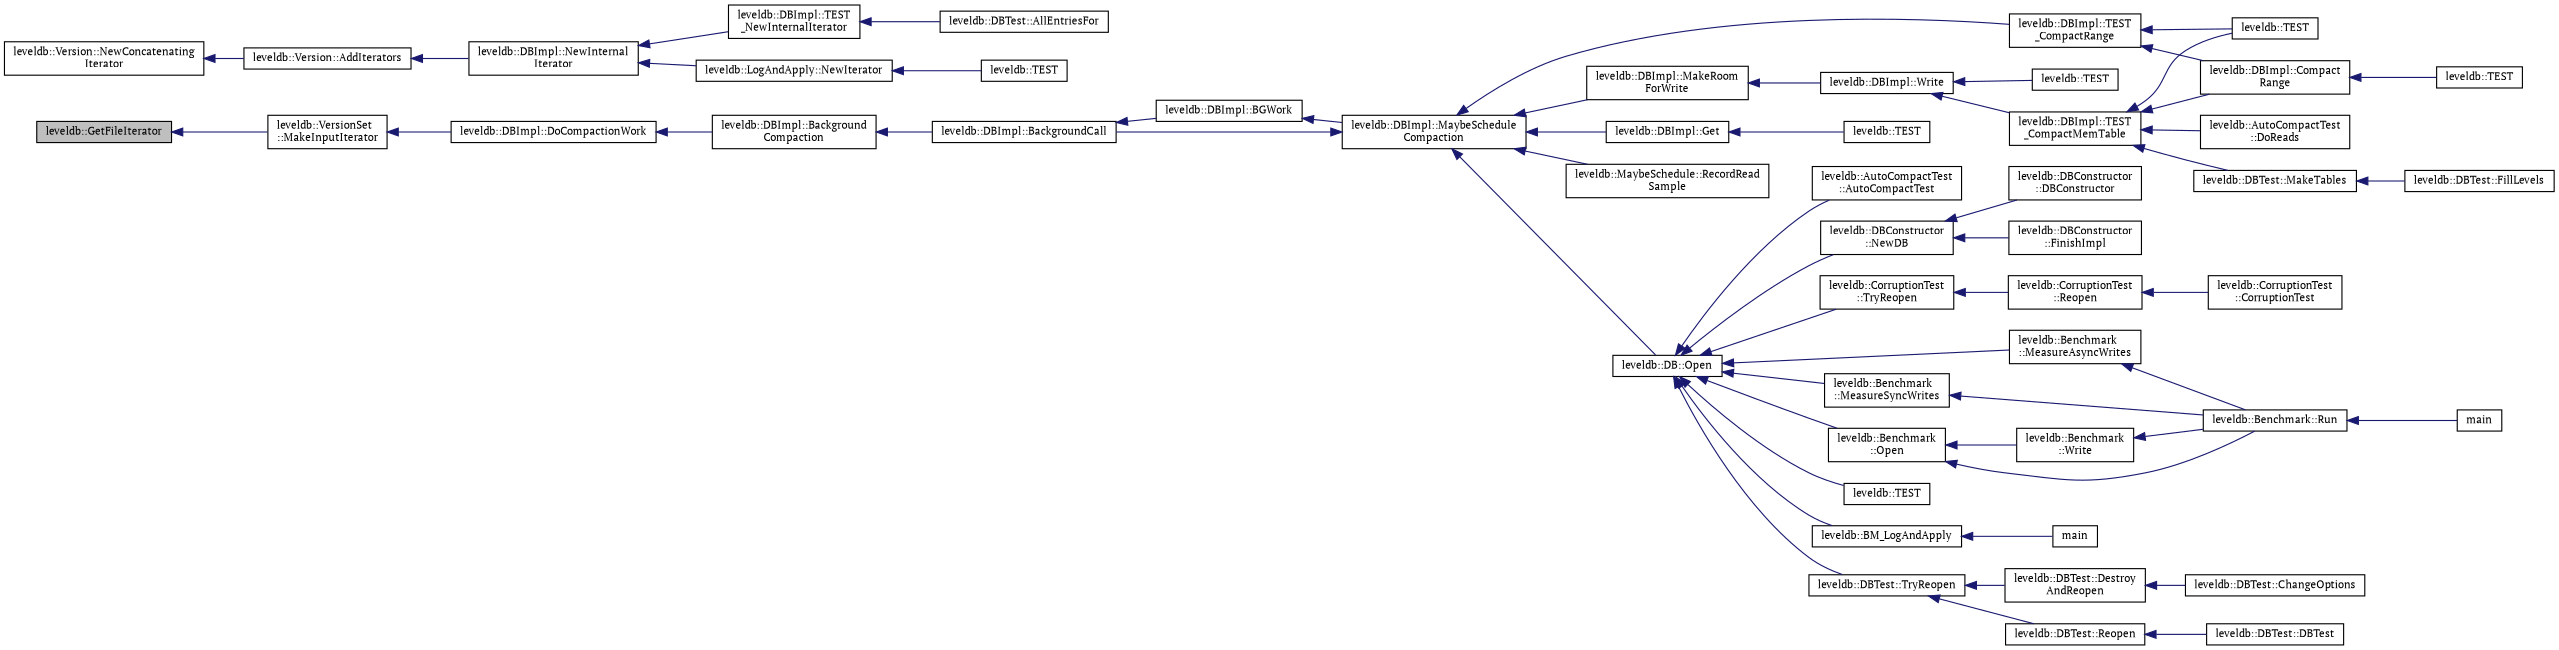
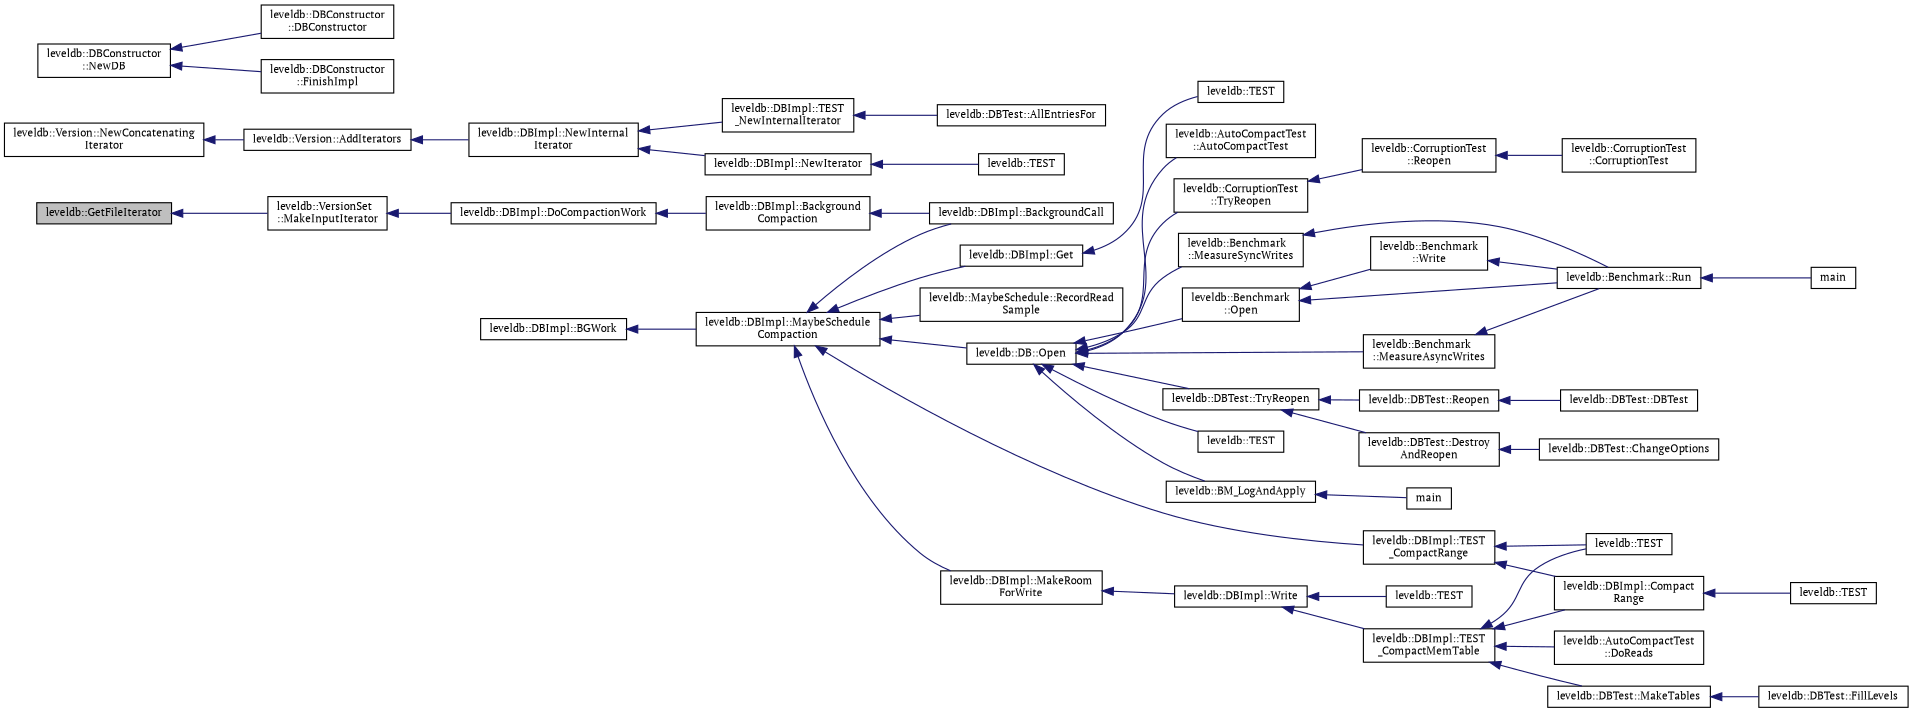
  digraph {
    fontname="PT Serif"
    rankdir=LR
    node [color=black fillcolor=white fontname="PT Serif" fontsize=10 shape=record style=filled]
    edge [color=midnightblue dir=back fontname="PT Serif" fontsize=10 labelfontname=Helvetica labelfontsize=10 style=solid]
    n1 [fillcolor=grey75 fontcolor=black height=0.2 label="leveldb::GetFileIterator" width=0.4]
    n2 [height=0.2 label="leveldb::VersionSet\l::MakeInputIterator" width=0.4]
    n3 [height=0.2 label="leveldb::Version::NewConcatenating\lIterator" width=0.4]
    n4 [height=0.2 label="leveldb::Version::AddIterators" width=0.4]
    n5 [height=0.2 label="leveldb::DBImpl::DoCompactionWork" width=0.4]
    n6 [height=0.2 label="leveldb::DBImpl::NewInternal\lIterator" width=0.4]
    n7 [height=0.2 label="leveldb::DBImpl::TEST\l_NewInternalIterator" width=0.4]
-   n8 [height=0.2 label="leveldb::LogAndApply::NewIterator" width=0.4]
+   n8 [height=0.2 label="leveldb::DBImpl::NewIterator" width=0.4]
    n9 [height=0.2 label="leveldb::DBTest::AllEntriesFor" width=0.4]
    n10 [height=0.2 label="leveldb::TEST" width=0.4]
    n11 [height=0.2 label="leveldb::DBImpl::Background\lCompaction" width=0.4]
    n12 [height=0.2 label="leveldb::DBImpl::BackgroundCall" width=0.4]
    n13 [height=0.2 label="leveldb::DBImpl::BGWork" width=0.4]
    n14 [height=0.2 label="leveldb::DBImpl::MaybeSchedule\lCompaction" width=0.4]
    n15 [height=0.2 label="leveldb::DBImpl::TEST\l_CompactRange" width=0.4]
    n16 [height=0.2 label="leveldb::DBImpl::Get" width=0.4]
    n17 [height=0.2 label="leveldb::MaybeSchedule::RecordRead\lSample" width=0.4]
    n18 [height=0.2 label="leveldb::DBImpl::MakeRoom\lForWrite" width=0.4]
    n19 [height=0.2 label="leveldb::DB::Open" width=0.4]
    n20 [height=0.2 label="leveldb::TEST" width=0.4]
    n21 [height=0.2 label="leveldb::DBImpl::Compact\lRange" width=0.4]
    n22 [height=0.2 label="leveldb::TEST" width=0.4]
    n23 [height=0.2 label="leveldb::DBImpl::Write" width=0.4]
    n24 [height=0.2 label="leveldb::AutoCompactTest\l::AutoCompactTest" width=0.4]
    n25 [height=0.2 label="leveldb::CorruptionTest\l::TryReopen" width=0.4]
    n26 [height=0.2 label="leveldb::Benchmark\l::Open" width=0.4]
    n27 [height=0.2 label="leveldb::Benchmark\l::MeasureAsyncWrites" width=0.4]
    n28 [height=0.2 label="leveldb::Benchmark\l::MeasureSyncWrites" width=0.4]
    n29 [height=0.2 label="leveldb::DBTest::TryReopen" width=0.4]
    n30 [height=0.2 label="leveldb::TEST" width=0.4]
    n31 [height=0.2 label="leveldb::BM_LogAndApply" width=0.4]
    n32 [height=0.2 label="leveldb::DBConstructor\l::NewDB" width=0.4]
    n33 [height=0.2 label="leveldb::TEST" width=0.4]
    n34 [height=0.2 label="leveldb::TEST" width=0.4]
    n35 [height=0.2 label="leveldb::DBImpl::TEST\l_CompactMemTable" width=0.4]
    n36 [height=0.2 label="leveldb::AutoCompactTest\l::DoReads" width=0.4]
    n37 [height=0.2 label="leveldb::DBTest::MakeTables" width=0.4]
    n38 [height=0.2 label="leveldb::DBTest::FillLevels" width=0.4]
    n39 [height=0.2 label="leveldb::CorruptionTest\l::Reopen" width=0.4]
    n40 [height=0.2 label="leveldb::Benchmark::Run" width=0.4]
    n41 [height=0.2 label="leveldb::Benchmark\l::Write" width=0.4]
    n42 [height=0.2 label="leveldb::DBTest::Reopen" width=0.4]
    n43 [height=0.2 label="leveldb::DBTest::Destroy\lAndReopen" width=0.4]
    n44 [height=0.2 label=main width=0.4]
    n45 [height=0.2 label="leveldb::DBConstructor\l::DBConstructor" width=0.4]
    n46 [height=0.2 label="leveldb::DBConstructor\l::FinishImpl" width=0.4]
    n47 [height=0.2 label="leveldb::CorruptionTest\l::CorruptionTest" width=0.4]
    n48 [height=0.2 label=main width=0.4]
    n49 [height=0.2 label="leveldb::DBTest::DBTest" width=0.4]
    n50 [height=0.2 label="leveldb::DBTest::ChangeOptions" width=0.4]
    n1 -> n2
    n2 -> n5
    n3 -> n4
    n4 -> n6
    n5 -> n11
    n6 -> n7
    n6 -> n8
    n7 -> n9
    n8 -> n10
    n11 -> n12
-   n12 -> n13
    n13 -> n14
    n14 -> n12
    n14 -> n15
    n14 -> n16
    n14 -> n17
    n14 -> n18
    n14 -> n19
    n15 -> n20
    n15 -> n21
    n16 -> n22
    n18 -> n23
    n19 -> n24
    n19 -> n25
    n19 -> n26
    n19 -> n27
    n19 -> n28
    n19 -> n29
    n19 -> n30
    n19 -> n31
-   n19 -> n32
    n21 -> n33
    n23 -> n34
    n23 -> n35
    n25 -> n39
    n26 -> n40
    n26 -> n41
    n27 -> n40
    n28 -> n40
    n29 -> n42
    n29 -> n43
    n31 -> n44
    n32 -> n45
    n32 -> n46
    n35 -> n20
    n35 -> n21
    n35 -> n36
    n35 -> n37
    n37 -> n38
    n39 -> n47
    n40 -> n48
    n41 -> n40
    n42 -> n49
    n43 -> n50
  }
